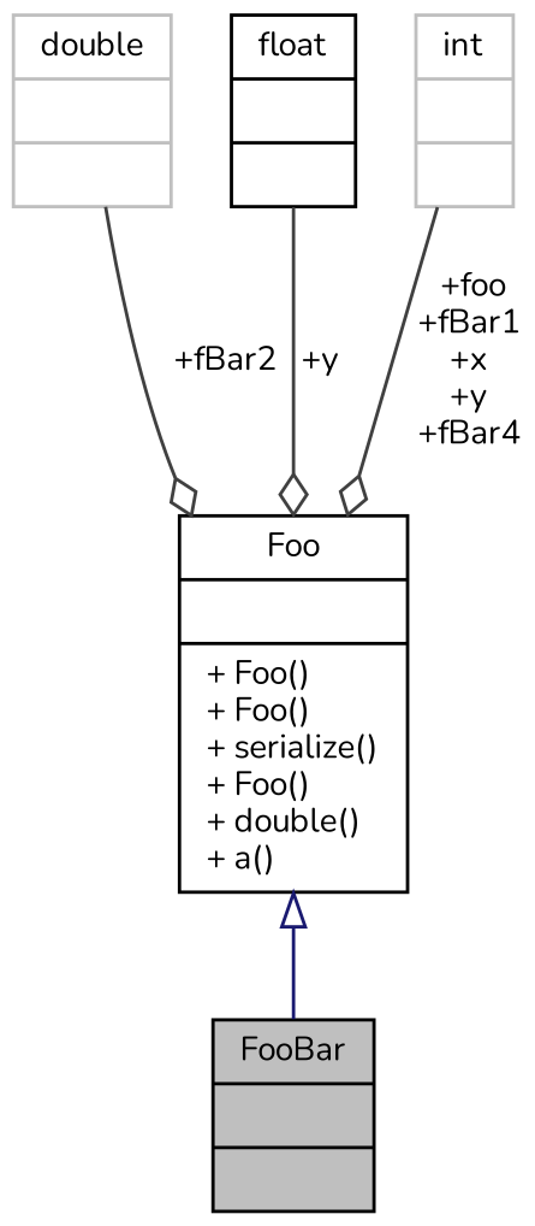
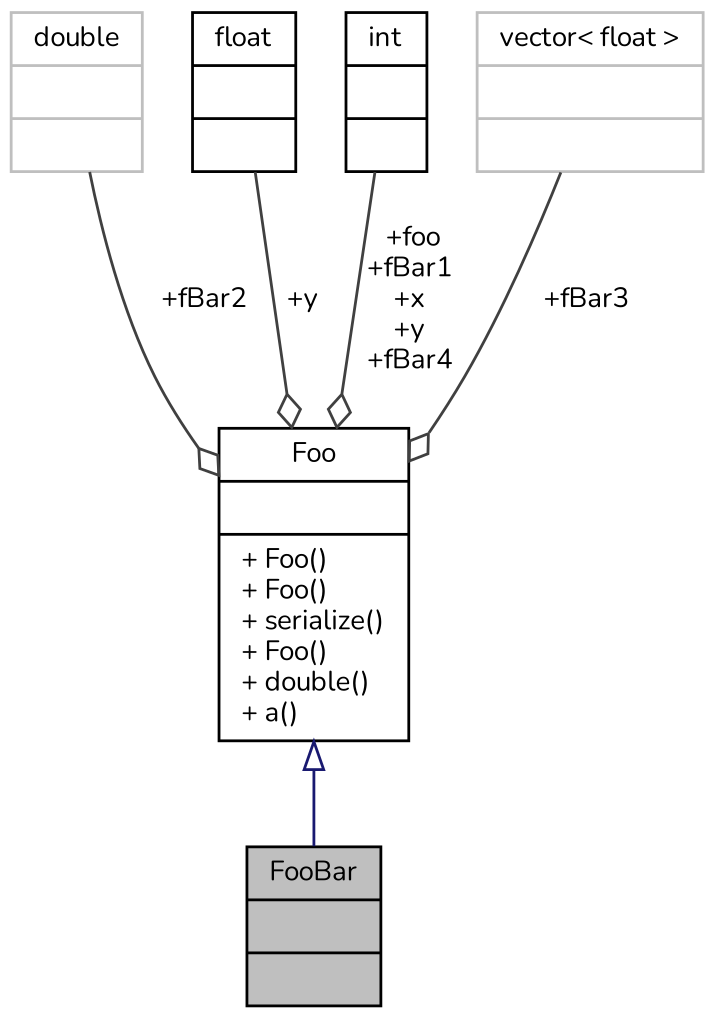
  digraph {
    fontname=Nunito
    node [color=black fontname=Nunito fontsize=10 shape=record]
    edge [color=grey25 fontname=Nunito fontsize=10 labelfontname=Helvetica labelfontsize=10 style=solid arrowhead=odiamond]
    n1 [fillcolor=grey75 fontcolor=black height=0.2 label="{FooBar\n||}" style=filled width=0.4]
    n2 [height=0.2 label="{Foo\n||+ Foo()\l+ Foo()\l+ serialize()\l+ Foo()\l+ double()\l+ a()\l}" width=0.4]
    n3 [color=grey75 height=0.2 label="{double\n||}" width=0.4]
    n4 [height=0.2 label="{float\n||}" width=0.4]
-   n5 [color=grey75 height=0.2 label="{int\n||}" width=0.4]
+   n5 [height=0.2 label="{int\n||}" width=0.4]
+   n6 [color=grey75 height=0.2 label="{vector\< float \>\n||}" width=0.4]
    n2 -> n1 [arrowtail=onormal color=midnightblue dir=back arrowhead=""]
    n3 -> n2 [label=" +fBar2"]
    n4 -> n2 [label=" +y"]
    n5 -> n2 [label=" +foo\n+fBar1\n+x\n+y\n+fBar4"]
+   n6 -> n2 [label=" +fBar3"]
  }
